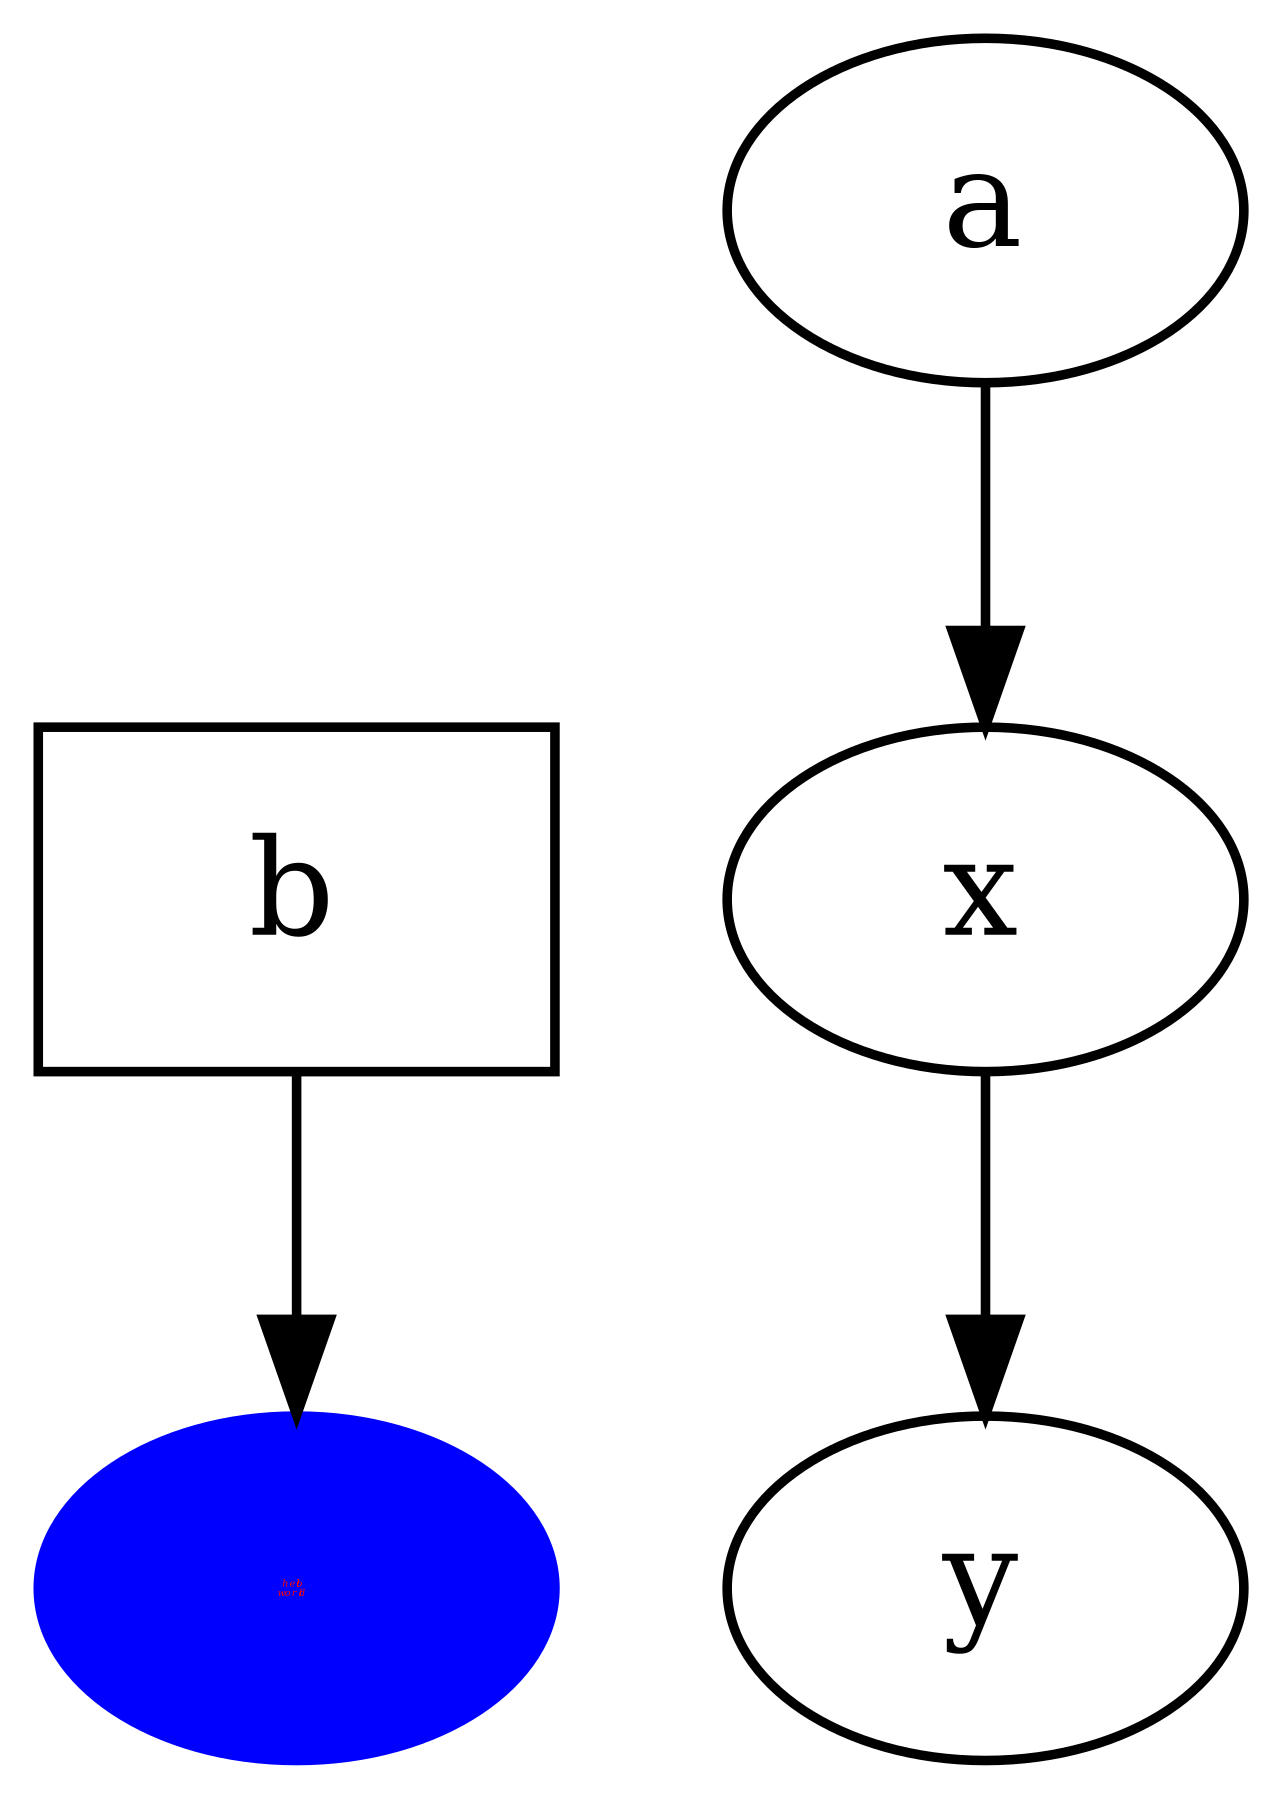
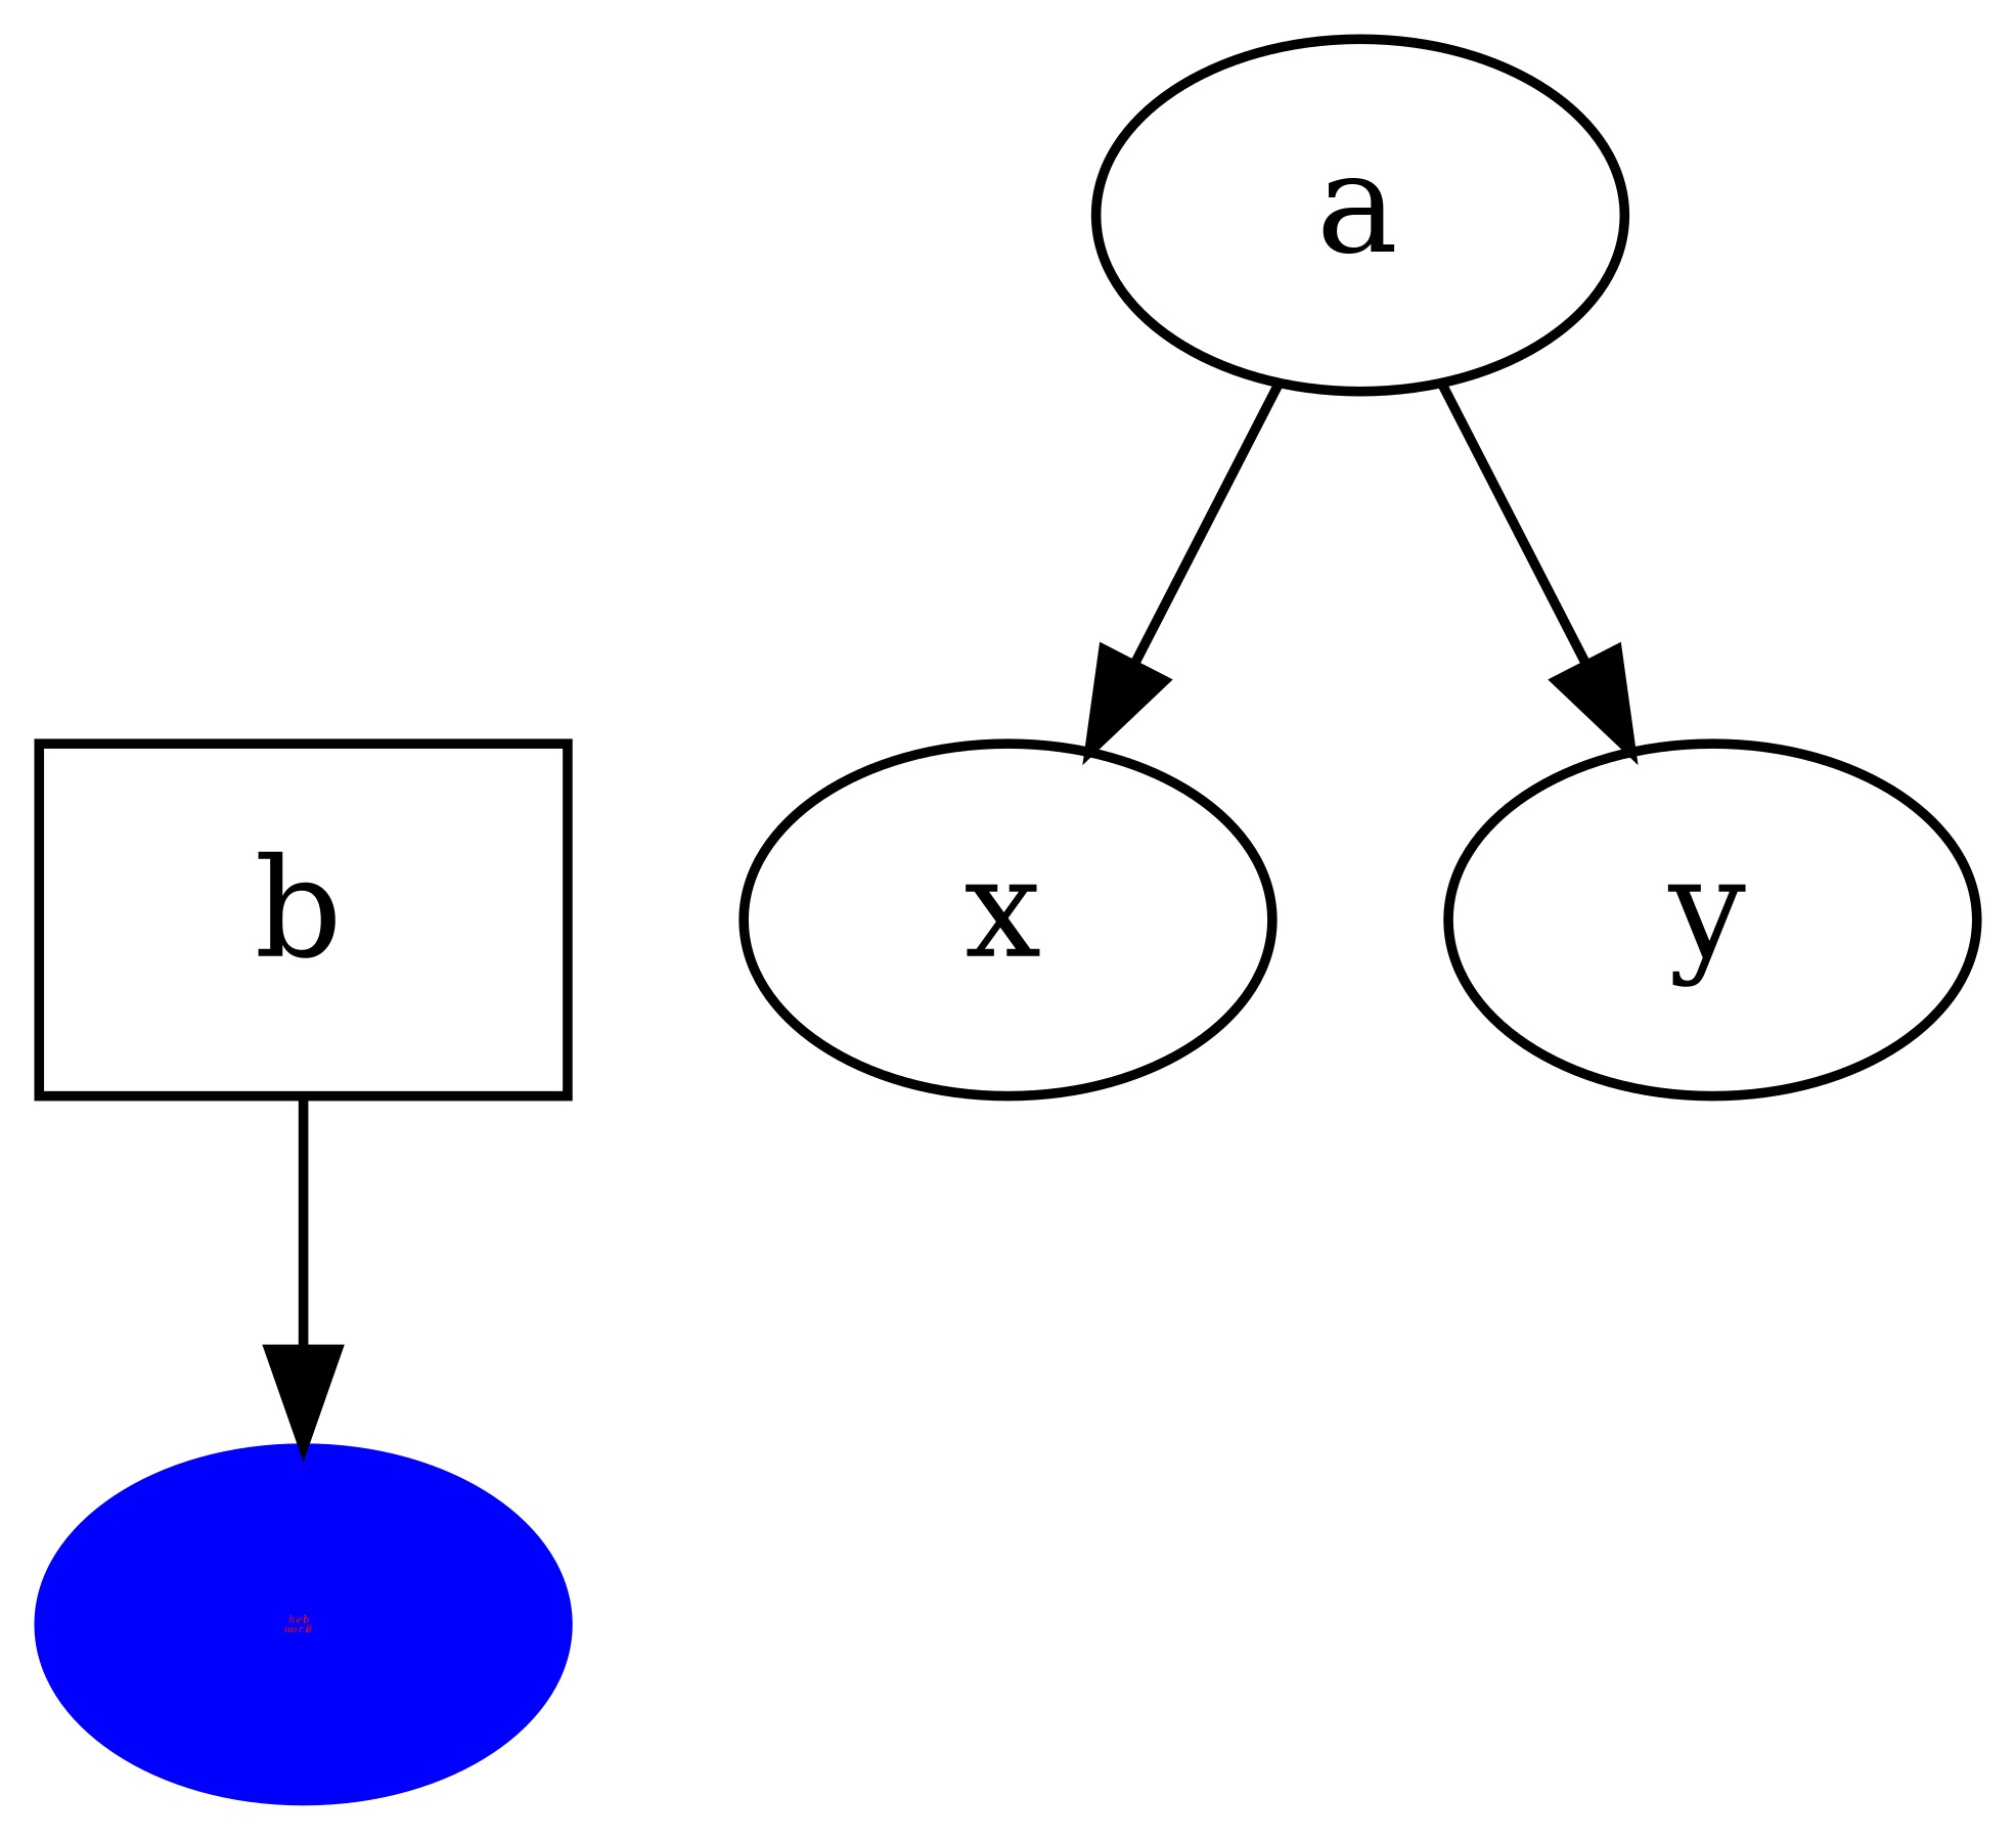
  digraph {
    b [shape=box]
    x
    n3 [color=blue fontcolor=red fontname="Palatino-Italic" fontsize=-1 label="hello\nworld" style=filled]
    a
    y
    subgraph sub_1 {
      rank=same
      b
      x
    }
    b -> n3
    a -> x
-   x -> y
+   a -> y
  }
